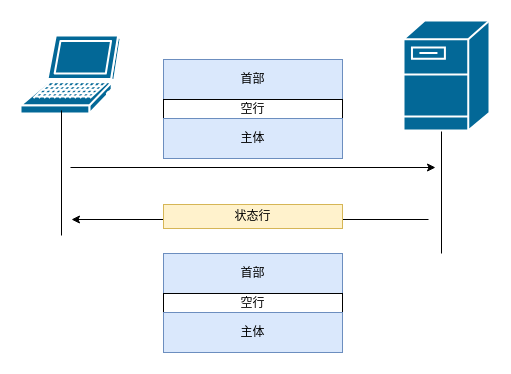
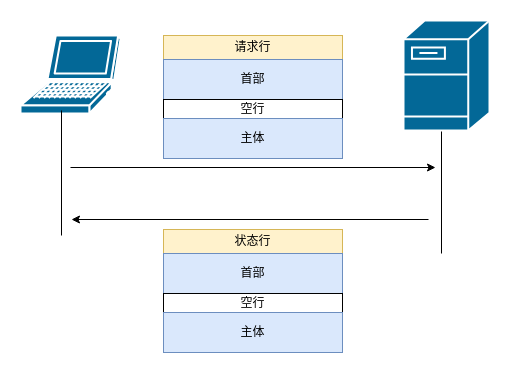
  <mxCell id="0" />
  <mxCell id="1" parent="0" />
  <mxCell id="2" value="" style="shape=mxgraph.cisco.computers_and_peripherals.laptop;html=1;pointerEvents=1;dashed=0;fillColor=#036897;strokeColor=#ffffff;strokeWidth=2;verticalLabelPosition=bottom;verticalAlign=top;align=center;outlineConnect=0;" vertex="1" parent="1"><mxGeometry x="20" y="35" width="100" height="78" as="geometry" /></mxCell>
  <mxCell id="3" value="" style="endArrow=none;html=1;" edge="1" parent="1"><mxGeometry width="50" height="50" relative="1" as="geometry"><mxPoint x="61" y="235" as="sourcePoint" /><mxPoint x="61" y="110" as="targetPoint" /></mxGeometry></mxCell>
  <mxCell id="4" value="" style="endArrow=none;html=1;" edge="1" parent="1"><mxGeometry width="50" height="50" relative="1" as="geometry"><mxPoint x="441" y="253" as="sourcePoint" /><mxPoint x="441" y="107" as="targetPoint" /></mxGeometry></mxCell>
  <mxCell id="5" value="" style="shape=mxgraph.cisco.servers.fileserver;html=1;pointerEvents=1;dashed=0;fillColor=#036897;strokeColor=#ffffff;strokeWidth=2;verticalLabelPosition=bottom;verticalAlign=top;align=center;outlineConnect=0;" vertex="1" parent="1"><mxGeometry x="403" y="20" width="86" height="110" as="geometry" /></mxCell>
  <mxCell id="6" value="" style="endArrow=classic;html=1;" edge="1" parent="1"><mxGeometry width="50" height="50" relative="1" as="geometry"><mxPoint x="70" y="167" as="sourcePoint" /><mxPoint x="435" y="167" as="targetPoint" /></mxGeometry></mxCell>
+ <mxCell id="7" value="请求行" style="rounded=0;whiteSpace=wrap;html=1;fillColor=#fff2cc;strokeColor=#d6b656;" vertex="1" parent="1"><mxGeometry x="163" y="35" width="179" height="24" as="geometry" /></mxCell>
  <mxCell id="8" value="首部" style="rounded=0;whiteSpace=wrap;html=1;fillColor=#dae8fc;strokeColor=#6c8ebf;" vertex="1" parent="1"><mxGeometry x="163" y="59" width="179" height="40" as="geometry" /></mxCell>
  <mxCell id="9" value="空行" style="rounded=0;whiteSpace=wrap;html=1;" vertex="1" parent="1"><mxGeometry x="163" y="99" width="179" height="19" as="geometry" /></mxCell>
  <mxCell id="10" value="主体" style="rounded=0;whiteSpace=wrap;html=1;fillColor=#dae8fc;strokeColor=#6c8ebf;" vertex="1" parent="1"><mxGeometry x="163" y="118" width="179" height="40" as="geometry" /></mxCell>
  <mxCell id="11" value="" style="endArrow=classic;html=1;" edge="1" parent="1"><mxGeometry width="50" height="50" relative="1" as="geometry"><mxPoint x="428" y="219" as="sourcePoint" /><mxPoint x="71" y="219" as="targetPoint" /></mxGeometry></mxCell>
- <mxCell id="12" value="状态行" style="rounded=0;whiteSpace=wrap;html=1;fillColor=#fff2cc;strokeColor=#d6b656;" vertex="1" parent="1"><mxGeometry x="163" y="204" width="179" height="24" as="geometry" /></mxCell>
+ <mxCell id="12" value="状态行" style="rounded=0;whiteSpace=wrap;html=1;fillColor=#fff2cc;strokeColor=#d6b656;" vertex="1" parent="1"><mxGeometry x="163" y="229" width="179" height="24" as="geometry" /></mxCell>
  <mxCell id="13" value="首部" style="rounded=0;whiteSpace=wrap;html=1;fillColor=#dae8fc;strokeColor=#6c8ebf;" vertex="1" parent="1"><mxGeometry x="163" y="253" width="179" height="40" as="geometry" /></mxCell>
  <mxCell id="14" value="空行" style="rounded=0;whiteSpace=wrap;html=1;" vertex="1" parent="1"><mxGeometry x="163" y="293" width="179" height="19" as="geometry" /></mxCell>
  <mxCell id="15" value="主体" style="rounded=0;whiteSpace=wrap;html=1;fillColor=#dae8fc;strokeColor=#6c8ebf;" vertex="1" parent="1"><mxGeometry x="163" y="312" width="179" height="40" as="geometry" /></mxCell>
